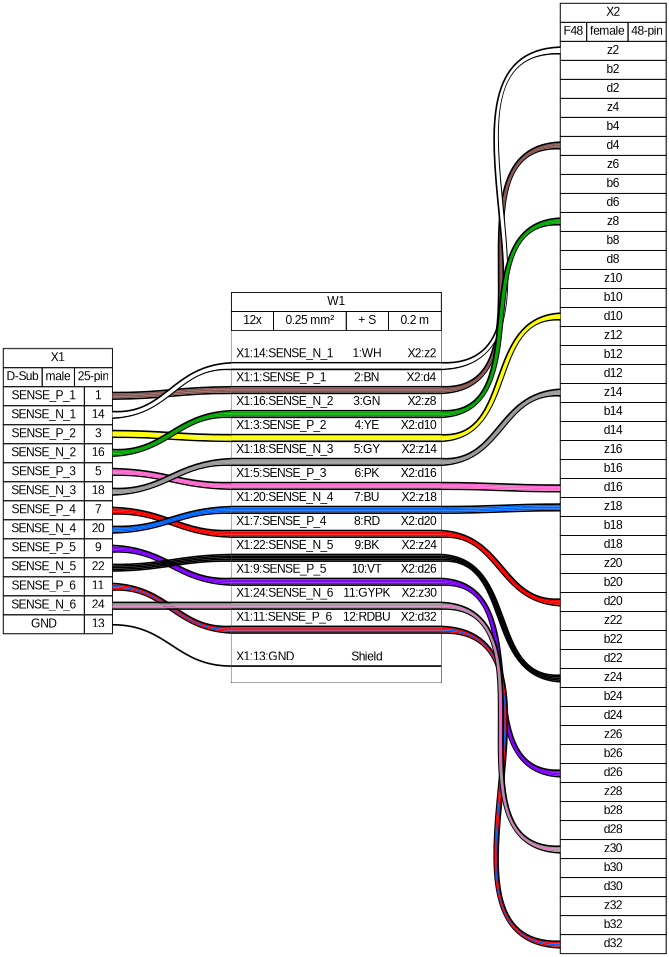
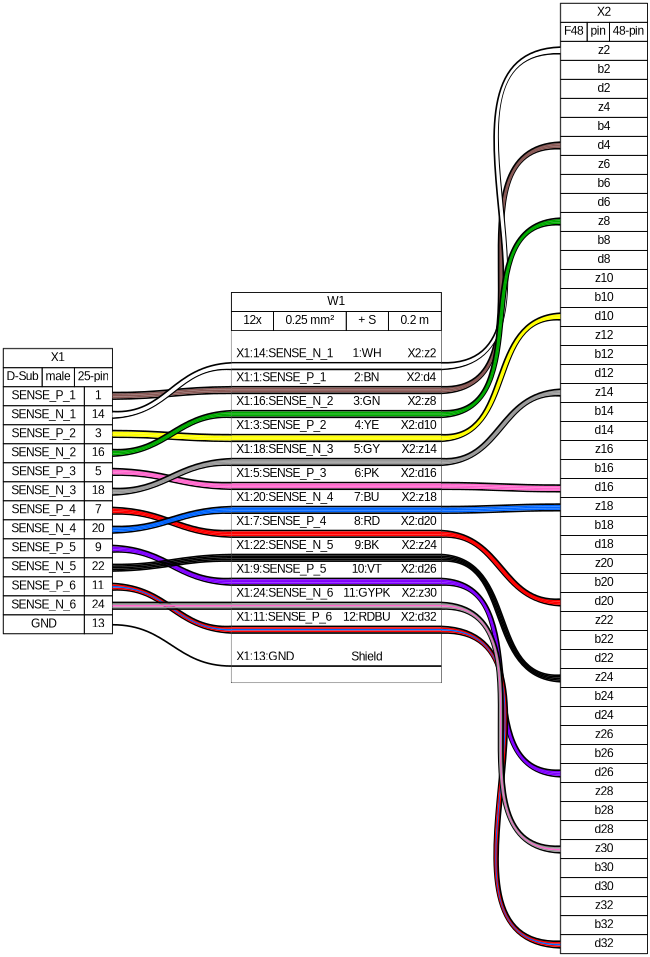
  graph {
    bgcolor="#FFFFFF"
    fontname=arial
    nodesep=0.33
    rankdir=LR
    ranksep=2
    node [fillcolor="#FFFFFF" fontname=arial margin=0 shape=box style=filled]
    edge [color="#000000:#895956:#895956:#895956:#000000" fontname=arial style=bold]
    n1 [height=0 label=< <table border="0" cellspacing="0" cellpadding="0" bgcolor="#FFFFFF">  <tr>   <td>    <table border="0" cellborder="1" cellpadding="3" cellspacing="0">     <tr>      <td>X1</td>     </tr>    </table>   </td>  </tr>  <tr>   <td>    <table border="0" cellborder="1" cellpadding="3" cellspacing="0">     <tr>      <td>D-Sub</td>      <td>male</td>      <td>25-pin</td>     </tr>    </table>   </td>  </tr>  <tr>   <td>    <table border="0" cellborder="1" cellpadding="3" cellspacing="0">     <tr>      <td>SENSE_P_1</td>      <td port="p1r">1</td>     </tr>     <tr>      <td>SENSE_N_1</td>      <td port="p2r">14</td>     </tr>     <tr>      <td>SENSE_P_2</td>      <td port="p3r">3</td>     </tr>     <tr>      <td>SENSE_N_2</td>      <td port="p4r">16</td>     </tr>     <tr>      <td>SENSE_P_3</td>      <td port="p5r">5</td>     </tr>     <tr>      <td>SENSE_N_3</td>      <td port="p6r">18</td>     </tr>     <tr>      <td>SENSE_P_4</td>      <td port="p7r">7</td>     </tr>     <tr>      <td>SENSE_N_4</td>      <td port="p8r">20</td>     </tr>     <tr>      <td>SENSE_P_5</td>      <td port="p9r">9</td>     </tr>     <tr>      <td>SENSE_N_5</td>      <td port="p10r">22</td>     </tr>     <tr>      <td>SENSE_P_6</td>      <td port="p11r">11</td>     </tr>     <tr>      <td>SENSE_N_6</td>      <td port="p12r">24</td>     </tr>     <tr>      <td>GND</td>      <td port="p13r">13</td>     </tr>    </table>   </td>  </tr> </table> > width=0]
    n2 [height=0 label=< <table border="0" cellspacing="0" cellpadding="0" bgcolor="#FFFFFF">  <tr>   <td>    <table border="0" cellborder="1" cellpadding="3" cellspacing="0">     <tr>      <td>W1</td>     </tr>    </table>   </td>  </tr>  <tr>   <td>    <table border="0" cellborder="1" cellpadding="3" cellspacing="0">     <tr>      <td>12x</td>      <td>0.25 mm²</td>      <td>+ S</td>      <td>0.2 m</td>     </tr>    </table>   </td>  </tr>  <tr>   <td>    <table border="0" cellborder="0" cellspacing="0">     <tr>      <td>&nbsp;</td>     </tr>     <tr>      <td align="left"> X1:14:SENSE_N_1</td>      <td> </td>      <td>1:WH</td>      <td> </td>      <td align="right">X2:z2 </td>     </tr>     <tr>      <td border="0" cellspacing="0" cellpadding="0" colspan="5" height="10" port="w1">       <table border="0" cellborder="0" cellspacing="0">        <tr>         <td bgcolor="#000000" border="0" cellpadding="0" colspan="5" height="2"></td>        </tr>        <tr>         <td bgcolor="#FFFFFF" border="0" cellpadding="0" colspan="5" height="2"></td>        </tr>        <tr>         <td bgcolor="#FFFFFF" border="0" cellpadding="0" colspan="5" height="2"></td>        </tr>        <tr>         <td bgcolor="#FFFFFF" border="0" cellpadding="0" colspan="5" height="2"></td>        </tr>        <tr>         <td bgcolor="#000000" border="0" cellpadding="0" colspan="5" height="2"></td>        </tr>       </table>      </td>     </tr>     <tr>      <td align="left"> X1:1:SENSE_P_1</td>      <td> </td>      <td>2:BN</td>      <td> </td>      <td align="right">X2:d4 </td>     </tr>     <tr>      <td border="0" cellspacing="0" cellpadding="0" colspan="5" height="10" port="w2">       <table border="0" cellborder="0" cellspacing="0">        <tr>         <td bgcolor="#000000" border="0" cellpadding="0" colspan="5" height="2"></td>        </tr>        <tr>         <td bgcolor="#895956" border="0" cellpadding="0" colspan="5" height="2"></td>        </tr>        <tr>         <td bgcolor="#895956" border="0" cellpadding="0" colspan="5" height="2"></td>        </tr>        <tr>         <td bgcolor="#895956" border="0" cellpadding="0" colspan="5" height="2"></td>        </tr>        <tr>         <td bgcolor="#000000" border="0" cellpadding="0" colspan="5" height="2"></td>        </tr>       </table>      </td>     </tr>     <tr>      <td align="left"> X1:16:SENSE_N_2</td>      <td> </td>      <td>3:GN</td>      <td> </td>      <td align="right">X2:z8 </td>     </tr>     <tr>      <td border="0" cellspacing="0" cellpadding="0" colspan="5" height="10" port="w3">       <table border="0" cellborder="0" cellspacing="0">        <tr>         <td bgcolor="#000000" border="0" cellpadding="0" colspan="5" height="2"></td>        </tr>        <tr>         <td bgcolor="#00AA00" border="0" cellpadding="0" colspan="5" height="2"></td>        </tr>        <tr>         <td bgcolor="#00AA00" border="0" cellpadding="0" colspan="5" height="2"></td>        </tr>        <tr>         <td bgcolor="#00AA00" border="0" cellpadding="0" colspan="5" height="2"></td>        </tr>        <tr>         <td bgcolor="#000000" border="0" cellpadding="0" colspan="5" height="2"></td>        </tr>       </table>      </td>     </tr>     <tr>      <td align="left"> X1:3:SENSE_P_2</td>      <td> </td>      <td>4:YE</td>      <td> </td>      <td align="right">X2:d10 </td>     </tr>     <tr>      <td border="0" cellspacing="0" cellpadding="0" colspan="5" height="10" port="w4">       <table border="0" cellborder="0" cellspacing="0">        <tr>         <td bgcolor="#000000" border="0" cellpadding="0" colspan="5" height="2"></td>        </tr>        <tr>         <td bgcolor="#FFFF00" border="0" cellpadding="0" colspan="5" height="2"></td>        </tr>        <tr>         <td bgcolor="#FFFF00" border="0" cellpadding="0" colspan="5" height="2"></td>        </tr>        <tr>         <td bgcolor="#FFFF00" border="0" cellpadding="0" colspan="5" height="2"></td>        </tr>        <tr>         <td bgcolor="#000000" border="0" cellpadding="0" colspan="5" height="2"></td>        </tr>       </table>      </td>     </tr>     <tr>      <td align="left"> X1:18:SENSE_N_3</td>      <td> </td>      <td>5:GY</td>      <td> </td>      <td align="right">X2:z14 </td>     </tr>     <tr>      <td border="0" cellspacing="0" cellpadding="0" colspan="5" height="10" port="w5">       <table border="0" cellborder="0" cellspacing="0">        <tr>         <td bgcolor="#000000" border="0" cellpadding="0" colspan="5" height="2"></td>        </tr>        <tr>         <td bgcolor="#999999" border="0" cellpadding="0" colspan="5" height="2"></td>        </tr>        <tr>         <td bgcolor="#999999" border="0" cellpadding="0" colspan="5" height="2"></td>        </tr>        <tr>         <td bgcolor="#999999" border="0" cellpadding="0" colspan="5" height="2"></td>        </tr>        <tr>         <td bgcolor="#000000" border="0" cellpadding="0" colspan="5" height="2"></td>        </tr>       </table>      </td>     </tr>     <tr>      <td align="left"> X1:5:SENSE_P_3</td>      <td> </td>      <td>6:PK</td>      <td> </td>      <td align="right">X2:d16 </td>     </tr>     <tr>      <td border="0" cellspacing="0" cellpadding="0" colspan="5" height="10" port="w6">       <table border="0" cellborder="0" cellspacing="0">        <tr>         <td bgcolor="#000000" border="0" cellpadding="0" colspan="5" height="2"></td>        </tr>        <tr>         <td bgcolor="#FF66CC" border="0" cellpadding="0" colspan="5" height="2"></td>        </tr>        <tr>         <td bgcolor="#FF66CC" border="0" cellpadding="0" colspan="5" height="2"></td>        </tr>        <tr>         <td bgcolor="#FF66CC" border="0" cellpadding="0" colspan="5" height="2"></td>        </tr>        <tr>         <td bgcolor="#000000" border="0" cellpadding="0" colspan="5" height="2"></td>        </tr>       </table>      </td>     </tr>     <tr>      <td align="left"> X1:20:SENSE_N_4</td>      <td> </td>      <td>7:BU</td>      <td> </td>      <td align="right">X2:z18 </td>     </tr>     <tr>      <td border="0" cellspacing="0" cellpadding="0" colspan="5" height="10" port="w7">       <table border="0" cellborder="0" cellspacing="0">        <tr>         <td bgcolor="#000000" border="0" cellpadding="0" colspan="5" height="2"></td>        </tr>        <tr>         <td bgcolor="#0066FF" border="0" cellpadding="0" colspan="5" height="2"></td>        </tr>        <tr>         <td bgcolor="#0066FF" border="0" cellpadding="0" colspan="5" height="2"></td>        </tr>        <tr>         <td bgcolor="#0066FF" border="0" cellpadding="0" colspan="5" height="2"></td>        </tr>        <tr>         <td bgcolor="#000000" border="0" cellpadding="0" colspan="5" height="2"></td>        </tr>       </table>      </td>     </tr>     <tr>      <td align="left"> X1:7:SENSE_P_4</td>      <td> </td>      <td>8:RD</td>      <td> </td>      <td align="right">X2:d20 </td>     </tr>     <tr>      <td border="0" cellspacing="0" cellpadding="0" colspan="5" height="10" port="w8">       <table border="0" cellborder="0" cellspacing="0">        <tr>         <td bgcolor="#000000" border="0" cellpadding="0" colspan="5" height="2"></td>        </tr>        <tr>         <td bgcolor="#FF0000" border="0" cellpadding="0" colspan="5" height="2"></td>        </tr>        <tr>         <td bgcolor="#FF0000" border="0" cellpadding="0" colspan="5" height="2"></td>        </tr>        <tr>         <td bgcolor="#FF0000" border="0" cellpadding="0" colspan="5" height="2"></td>        </tr>        <tr>         <td bgcolor="#000000" border="0" cellpadding="0" colspan="5" height="2"></td>        </tr>       </table>      </td>     </tr>     <tr>      <td align="left"> X1:22:SENSE_N_5</td>      <td> </td>      <td>9:BK</td>      <td> </td>      <td align="right">X2:z24 </td>     </tr>     <tr>      <td border="0" cellspacing="0" cellpadding="0" colspan="5" height="10" port="w9">       <table border="0" cellborder="0" cellspacing="0">        <tr>         <td bgcolor="#000000" border="0" cellpadding="0" colspan="5" height="2"></td>        </tr>        <tr>         <td bgcolor="#000000" border="0" cellpadding="0" colspan="5" height="2"></td>        </tr>        <tr>         <td bgcolor="#000000" border="0" cellpadding="0" colspan="5" height="2"></td>        </tr>        <tr>         <td bgcolor="#000000" border="0" cellpadding="0" colspan="5" height="2"></td>        </tr>        <tr>         <td bgcolor="#000000" border="0" cellpadding="0" colspan="5" height="2"></td>        </tr>       </table>      </td>     </tr>     <tr>      <td align="left"> X1:9:SENSE_P_5</td>      <td> </td>      <td>10:VT</td>      <td> </td>      <td align="right">X2:d26 </td>     </tr>     <tr>      <td border="0" cellspacing="0" cellpadding="0" colspan="5" height="10" port="w10">       <table border="0" cellborder="0" cellspacing="0">        <tr>         <td bgcolor="#000000" border="0" cellpadding="0" colspan="5" height="2"></td>        </tr>        <tr>         <td bgcolor="#8000FF" border="0" cellpadding="0" colspan="5" height="2"></td>        </tr>        <tr>         <td bgcolor="#8000FF" border="0" cellpadding="0" colspan="5" height="2"></td>        </tr>        <tr>         <td bgcolor="#8000FF" border="0" cellpadding="0" colspan="5" height="2"></td>        </tr>        <tr>         <td bgcolor="#000000" border="0" cellpadding="0" colspan="5" height="2"></td>        </tr>       </table>      </td>     </tr>     <tr>      <td align="left"> X1:24:SENSE_N_6</td>      <td> </td>      <td>11:GYPK</td>      <td> </td>      <td align="right">X2:z30 </td>     </tr>     <tr>      <td border="0" cellspacing="0" cellpadding="0" colspan="5" height="10" port="w11">       <table border="0" cellborder="0" cellspacing="0">        <tr>         <td bgcolor="#000000" border="0" cellpadding="0" colspan="5" height="2"></td>        </tr>        <tr>         <td bgcolor="#999999" border="0" cellpadding="0" colspan="5" height="2"></td>        </tr>        <tr>         <td bgcolor="#FF66CC" border="0" cellpadding="0" colspan="5" height="2"></td>        </tr>        <tr>         <td bgcolor="#999999" border="0" cellpadding="0" colspan="5" height="2"></td>        </tr>        <tr>         <td bgcolor="#000000" border="0" cellpadding="0" colspan="5" height="2"></td>        </tr>       </table>      </td>     </tr>     <tr>      <td align="left"> X1:11:SENSE_P_6</td>      <td> </td>      <td>12:RDBU</td>      <td> </td>      <td align="right">X2:d32 </td>     </tr>     <tr>      <td border="0" cellspacing="0" cellpadding="0" colspan="5" height="10" port="w12">       <table border="0" cellborder="0" cellspacing="0">        <tr>         <td bgcolor="#000000" border="0" cellpadding="0" colspan="5" height="2"></td>        </tr>        <tr>         <td bgcolor="#FF0000" border="0" cellpadding="0" colspan="5" height="2"></td>        </tr>        <tr>         <td bgcolor="#0066FF" border="0" cellpadding="0" colspan="5" height="2"></td>        </tr>        <tr>         <td bgcolor="#FF0000" border="0" cellpadding="0" colspan="5" height="2"></td>        </tr>        <tr>         <td bgcolor="#000000" border="0" cellpadding="0" colspan="5" height="2"></td>        </tr>       </table>      </td>     </tr>     <tr>      <td>&nbsp;</td>     </tr>     <tr>      <td align="left"> X1:13:GND</td>      <td> </td>      <td>Shield</td>      <td> </td>      <td align="right"> </td>     </tr>     <tr>      <td border="0" cellspacing="0" cellpadding="0" colspan="5" height="2" port="w13">       <table border="0" cellborder="0" cellspacing="0">        <tr>         <td bgcolor="#000000" border="0" cellpadding="0" colspan="5" height="2"></td>        </tr>       </table>      </td>     </tr>     <tr>      <td>&nbsp;</td>     </tr>    </table>   </td>  </tr> </table> > width=0]
-   n3 [height=0 label=< <table border="0" cellspacing="0" cellpadding="0" bgcolor="#FFFFFF">  <tr>   <td>    <table border="0" cellborder="1" cellpadding="3" cellspacing="0">     <tr>      <td>X2</td>     </tr>    </table>   </td>  </tr>  <tr>   <td>    <table border="0" cellborder="1" cellpadding="3" cellspacing="0">     <tr>      <td>F48</td>      <td>female</td>      <td>48-pin</td>     </tr>    </table>   </td>  </tr>  <tr>   <td>    <table border="0" cellborder="1" cellpadding="3" cellspacing="0">     <tr>      <td port="p1l">z2</td>           </tr>     <tr>      <td port="p2l">b2</td>           </tr>     <tr>      <td port="p3l">d2</td>           </tr>     <tr>      <td port="p4l">z4</td>           </tr>     <tr>      <td port="p5l">b4</td>           </tr>     <tr>      <td port="p6l">d4</td>           </tr>     <tr>      <td port="p7l">z6</td>           </tr>     <tr>      <td port="p8l">b6</td>           </tr>     <tr>      <td port="p9l">d6</td>           </tr>     <tr>      <td port="p10l">z8</td>           </tr>     <tr>      <td port="p11l">b8</td>           </tr>     <tr>      <td port="p12l">d8</td>           </tr>     <tr>      <td port="p13l">z10</td>           </tr>     <tr>      <td port="p14l">b10</td>           </tr>     <tr>      <td port="p15l">d10</td>           </tr>     <tr>      <td port="p16l">z12</td>           </tr>     <tr>      <td port="p17l">b12</td>           </tr>     <tr>      <td port="p18l">d12</td>           </tr>     <tr>      <td port="p19l">z14</td>           </tr>     <tr>      <td port="p20l">b14</td>           </tr>     <tr>      <td port="p21l">d14</td>           </tr>     <tr>      <td port="p22l">z16</td>           </tr>     <tr>      <td port="p23l">b16</td>           </tr>     <tr>      <td port="p24l">d16</td>           </tr>     <tr>      <td port="p25l">z18</td>           </tr>     <tr>      <td port="p26l">b18</td>           </tr>     <tr>      <td port="p27l">d18</td>           </tr>     <tr>      <td port="p28l">z20</td>           </tr>     <tr>      <td port="p29l">b20</td>           </tr>     <tr>      <td port="p30l">d20</td>           </tr>     <tr>      <td port="p31l">z22</td>           </tr>     <tr>      <td port="p32l">b22</td>           </tr>     <tr>      <td port="p33l">d22</td>           </tr>     <tr>      <td port="p34l">z24</td>           </tr>     <tr>      <td port="p35l">b24</td>           </tr>     <tr>      <td port="p36l">d24</td>           </tr>     <tr>      <td port="p37l">z26</td>           </tr>     <tr>      <td port="p38l">b26</td>           </tr>     <tr>      <td port="p39l">d26</td>           </tr>     <tr>      <td port="p40l">z28</td>           </tr>     <tr>      <td port="p41l">b28</td>           </tr>     <tr>      <td port="p42l">d28</td>           </tr>     <tr>      <td port="p43l">z30</td>           </tr>     <tr>      <td port="p44l">b30</td>           </tr>     <tr>      <td port="p45l">d30</td>           </tr>     <tr>      <td port="p46l">z32</td>           </tr>     <tr>      <td port="p47l">b32</td>           </tr>     <tr>      <td port="p48l">d32</td>           </tr>    </table>   </td>  </tr> </table> > width=0]
+   n3 [height=0 label=< <table border="0" cellspacing="0" cellpadding="0" bgcolor="#FFFFFF">  <tr>   <td>    <table border="0" cellborder="1" cellpadding="3" cellspacing="0">     <tr>      <td>X2</td>     </tr>    </table>   </td>  </tr>  <tr>   <td>    <table border="0" cellborder="1" cellpadding="3" cellspacing="0">     <tr>      <td>F48</td>      <td>pin</td>      <td>48-pin</td>     </tr>    </table>   </td>  </tr>  <tr>   <td>    <table border="0" cellborder="1" cellpadding="3" cellspacing="0">     <tr>      <td port="p1l">z2</td>           </tr>     <tr>      <td port="p2l">b2</td>           </tr>     <tr>      <td port="p3l">d2</td>           </tr>     <tr>      <td port="p4l">z4</td>           </tr>     <tr>      <td port="p5l">b4</td>           </tr>     <tr>      <td port="p6l">d4</td>           </tr>     <tr>      <td port="p7l">z6</td>           </tr>     <tr>      <td port="p8l">b6</td>           </tr>     <tr>      <td port="p9l">d6</td>           </tr>     <tr>      <td port="p10l">z8</td>           </tr>     <tr>      <td port="p11l">b8</td>           </tr>     <tr>      <td port="p12l">d8</td>           </tr>     <tr>      <td port="p13l">z10</td>           </tr>     <tr>      <td port="p14l">b10</td>           </tr>     <tr>      <td port="p15l">d10</td>           </tr>     <tr>      <td port="p16l">z12</td>           </tr>     <tr>      <td port="p17l">b12</td>           </tr>     <tr>      <td port="p18l">d12</td>           </tr>     <tr>      <td port="p19l">z14</td>           </tr>     <tr>      <td port="p20l">b14</td>           </tr>     <tr>      <td port="p21l">d14</td>           </tr>     <tr>      <td port="p22l">z16</td>           </tr>     <tr>      <td port="p23l">b16</td>           </tr>     <tr>      <td port="p24l">d16</td>           </tr>     <tr>      <td port="p25l">z18</td>           </tr>     <tr>      <td port="p26l">b18</td>           </tr>     <tr>      <td port="p27l">d18</td>           </tr>     <tr>      <td port="p28l">z20</td>           </tr>     <tr>      <td port="p29l">b20</td>           </tr>     <tr>      <td port="p30l">d20</td>           </tr>     <tr>      <td port="p31l">z22</td>           </tr>     <tr>      <td port="p32l">b22</td>           </tr>     <tr>      <td port="p33l">d22</td>           </tr>     <tr>      <td port="p34l">z24</td>           </tr>     <tr>      <td port="p35l">b24</td>           </tr>     <tr>      <td port="p36l">d24</td>           </tr>     <tr>      <td port="p37l">z26</td>           </tr>     <tr>      <td port="p38l">b26</td>           </tr>     <tr>      <td port="p39l">d26</td>           </tr>     <tr>      <td port="p40l">z28</td>           </tr>     <tr>      <td port="p41l">b28</td>           </tr>     <tr>      <td port="p42l">d28</td>           </tr>     <tr>      <td port="p43l">z30</td>           </tr>     <tr>      <td port="p44l">b30</td>           </tr>     <tr>      <td port="p45l">d30</td>           </tr>     <tr>      <td port="p46l">z32</td>           </tr>     <tr>      <td port="p47l">b32</td>           </tr>     <tr>      <td port="p48l">d32</td>           </tr>    </table>   </td>  </tr> </table> > width=0]
    n1 -- n2 [headport="w2:w" tailport="p1r:e"]
    n1 -- n2 [color="#000000:#FFFFFF:#FFFFFF:#FFFFFF:#000000" headport="w1:w" tailport="p2r:e"]
    n1 -- n2 [color="#000000:#FFFF00:#FFFF00:#FFFF00:#000000" headport="w4:w" tailport="p3r:e"]
    n1 -- n2 [color="#000000:#00AA00:#00AA00:#00AA00:#000000" headport="w3:w" tailport="p4r:e"]
    n1 -- n2 [color="#000000:#FF66CC:#FF66CC:#FF66CC:#000000" headport="w6:w" tailport="p5r:e"]
    n1 -- n2 [color="#000000:#999999:#999999:#999999:#000000" headport="w5:w" tailport="p6r:e"]
    n1 -- n2 [color="#000000:#FF0000:#FF0000:#FF0000:#000000" headport="w8:w" tailport="p7r:e"]
    n1 -- n2 [color="#000000:#0066FF:#0066FF:#0066FF:#000000" headport="w7:w" tailport="p8r:e"]
    n1 -- n2 [color="#000000:#8000FF:#8000FF:#8000FF:#000000" headport="w10:w" tailport="p9r:e"]
    n1 -- n2 [color="#000000:#000000:#000000:#000000:#000000" headport="w9:w" tailport="p10r:e"]
    n1 -- n2 [color="#000000:#FF0000:#0066FF:#FF0000:#000000" headport="w12:w" tailport="p11r:e"]
    n1 -- n2 [color="#000000:#999999:#FF66CC:#999999:#000000" headport="w11:w" tailport="p12r:e"]
    n1 -- n2 [color="#000000" headport="w13:w" tailport="p13r:e"]
    n2 -- n3 [headport="p6l:w" tailport="w2:e"]
    n2 -- n3 [color="#000000:#FFFFFF:#FFFFFF:#FFFFFF:#000000" headport="p1l:w" tailport="w1:e"]
    n2 -- n3 [color="#000000:#FFFF00:#FFFF00:#FFFF00:#000000" headport="p15l:w" tailport="w4:e"]
    n2 -- n3 [color="#000000:#00AA00:#00AA00:#00AA00:#000000" headport="p10l:w" tailport="w3:e"]
    n2 -- n3 [color="#000000:#FF66CC:#FF66CC:#FF66CC:#000000" headport="p24l:w" tailport="w6:e"]
    n2 -- n3 [color="#000000:#999999:#999999:#999999:#000000" headport="p19l:w" tailport="w5:e"]
    n2 -- n3 [color="#000000:#FF0000:#FF0000:#FF0000:#000000" headport="p30l:w" tailport="w8:e"]
    n2 -- n3 [color="#000000:#0066FF:#0066FF:#0066FF:#000000" headport="p25l:w" tailport="w7:e"]
    n2 -- n3 [color="#000000:#8000FF:#8000FF:#8000FF:#000000" headport="p39l:w" tailport="w10:e"]
    n2 -- n3 [color="#000000:#000000:#000000:#000000:#000000" headport="p34l:w" tailport="w9:e"]
    n2 -- n3 [color="#000000:#FF0000:#0066FF:#FF0000:#000000" headport="p48l:w" tailport="w12:e"]
    n2 -- n3 [color="#000000:#999999:#FF66CC:#999999:#000000" headport="p43l:w" tailport="w11:e"]
  }
